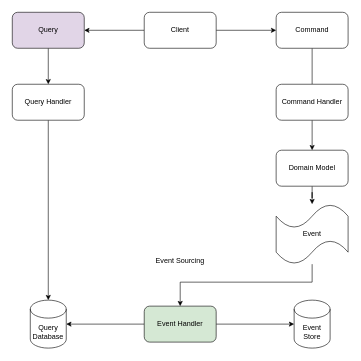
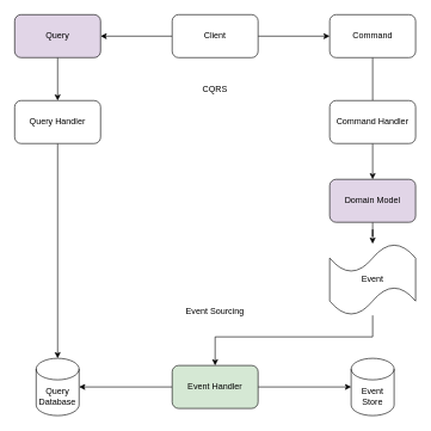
  <mxCell id="0" />
  <mxCell id="1" parent="0" />
  <mxCell id="2" style="edgeStyle=orthogonalEdgeStyle;rounded=0;orthogonalLoop=1;jettySize=auto;html=1;entryX=0;entryY=0.5;entryDx=0;entryDy=0;" edge="1" parent="1" source="4" target="8"><mxGeometry relative="1" as="geometry" /></mxCell>
  <mxCell id="3" style="edgeStyle=orthogonalEdgeStyle;rounded=0;orthogonalLoop=1;jettySize=auto;html=1;" edge="1" parent="1" source="4" target="6"><mxGeometry relative="1" as="geometry" /></mxCell>
  <mxCell id="4" value="Client" style="rounded=1;whiteSpace=wrap;html=1;" vertex="1" parent="1"><mxGeometry x="240" y="20" width="120" height="60" as="geometry" /></mxCell>
  <mxCell id="5" style="edgeStyle=orthogonalEdgeStyle;rounded=0;orthogonalLoop=1;jettySize=auto;html=1;entryX=0.5;entryY=0;entryDx=0;entryDy=0;" edge="1" parent="1" source="6" target="19"><mxGeometry relative="1" as="geometry" /></mxCell>
  <mxCell id="6" value="Query" style="rounded=1;whiteSpace=wrap;html=1;fillColor=#e1d5e7;" vertex="1" parent="1"><mxGeometry x="20" y="20" width="120" height="60" as="geometry" /></mxCell>
  <mxCell id="7" style="edgeStyle=orthogonalEdgeStyle;rounded=0;orthogonalLoop=1;jettySize=auto;html=1;endArrow=none;" edge="1" parent="1" source="8" target="17"><mxGeometry relative="1" as="geometry" /></mxCell>
  <mxCell id="8" value="Command" style="rounded=1;whiteSpace=wrap;html=1;" vertex="1" parent="1"><mxGeometry x="460" y="20" width="120" height="60" as="geometry" /></mxCell>
  <mxCell id="9" style="edgeStyle=orthogonalEdgeStyle;rounded=0;orthogonalLoop=1;jettySize=auto;html=1;" edge="1" parent="1" source="10" target="21"><mxGeometry relative="1" as="geometry"><mxPoint x="855" y="280" as="targetPoint" /></mxGeometry></mxCell>
- <mxCell id="10" value="Domain Model" style="rounded=1;whiteSpace=wrap;html=1;" vertex="1" parent="1"><mxGeometry x="460" y="250" width="120" height="60" as="geometry" /></mxCell>
+ <mxCell id="10" value="Domain Model" style="rounded=1;whiteSpace=wrap;html=1;fillColor=#e1d5e7;" vertex="1" parent="1"><mxGeometry x="460" y="250" width="120" height="60" as="geometry" /></mxCell>
  <mxCell id="11" value="Event Store" style="shape=cylinder3;whiteSpace=wrap;html=1;boundedLbl=1;backgroundOutline=1;size=15;" vertex="1" parent="1"><mxGeometry x="490" y="500" width="60" height="80" as="geometry" /></mxCell>
  <mxCell id="12" style="edgeStyle=orthogonalEdgeStyle;rounded=0;orthogonalLoop=1;jettySize=auto;html=1;entryX=1;entryY=0.5;entryDx=0;entryDy=0;entryPerimeter=0;" edge="1" parent="1" source="14" target="15"><mxGeometry relative="1" as="geometry" /></mxCell>
  <mxCell id="13" style="edgeStyle=orthogonalEdgeStyle;rounded=0;orthogonalLoop=1;jettySize=auto;html=1;entryX=0;entryY=0.5;entryDx=0;entryDy=0;entryPerimeter=0;" edge="1" parent="1" source="14" target="11"><mxGeometry relative="1" as="geometry" /></mxCell>
  <mxCell id="14" value="Event Handler" style="rounded=1;whiteSpace=wrap;html=1;fillColor=#d5e8d4;" vertex="1" parent="1"><mxGeometry x="240" y="510" width="120" height="60" as="geometry" /></mxCell>
  <mxCell id="15" value="Query Database" style="shape=cylinder3;whiteSpace=wrap;html=1;boundedLbl=1;backgroundOutline=1;size=15;" vertex="1" parent="1"><mxGeometry x="50" y="500" width="60" height="80" as="geometry" /></mxCell>
  <mxCell id="16" style="edgeStyle=orthogonalEdgeStyle;rounded=0;orthogonalLoop=1;jettySize=auto;html=1;" edge="1" parent="1" source="17" target="10"><mxGeometry relative="1" as="geometry" /></mxCell>
  <mxCell id="17" value="Command Handler" style="rounded=1;whiteSpace=wrap;html=1;" vertex="1" parent="1"><mxGeometry x="460" y="140" width="120" height="60" as="geometry" /></mxCell>
  <mxCell id="18" style="edgeStyle=orthogonalEdgeStyle;rounded=0;orthogonalLoop=1;jettySize=auto;html=1;entryX=0.5;entryY=0;entryDx=0;entryDy=0;entryPerimeter=0;" edge="1" parent="1" source="19" target="15"><mxGeometry relative="1" as="geometry" /></mxCell>
  <mxCell id="19" value="Query Handler" style="rounded=1;whiteSpace=wrap;html=1;" vertex="1" parent="1"><mxGeometry x="20" y="140" width="120" height="60" as="geometry" /></mxCell>
  <mxCell id="20" style="edgeStyle=orthogonalEdgeStyle;rounded=0;orthogonalLoop=1;jettySize=auto;html=1;entryX=0.5;entryY=0;entryDx=0;entryDy=0;" edge="1" parent="1" source="21" target="14"><mxGeometry relative="1" as="geometry"><Array as="points"><mxPoint x="520" y="470" /><mxPoint x="300" y="470" /></Array></mxGeometry></mxCell>
  <mxCell id="21" value="Event" style="shape=tape;whiteSpace=wrap;html=1;" vertex="1" parent="1"><mxGeometry x="460" y="340" width="120" height="100" as="geometry" /></mxCell>
+ <mxCell id="22" value="CQRS" style="text;html=1;strokeColor=none;fillColor=none;align=center;verticalAlign=middle;whiteSpace=wrap;rounded=0;" vertex="1" parent="1"><mxGeometry x="270" y="110" width="60" height="30" as="geometry" /></mxCell>
  <mxCell id="23" value="Event Sourcing" style="text;html=1;strokeColor=none;fillColor=none;align=center;verticalAlign=middle;whiteSpace=wrap;rounded=0;" vertex="1" parent="1"><mxGeometry x="245" y="420" width="110" height="30" as="geometry" /></mxCell>
